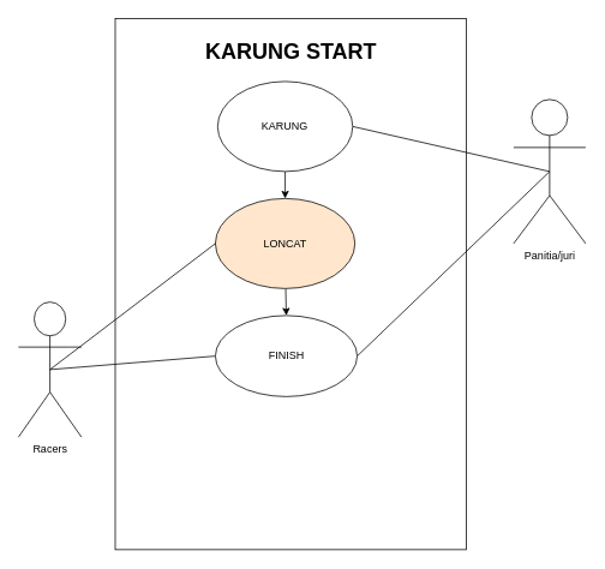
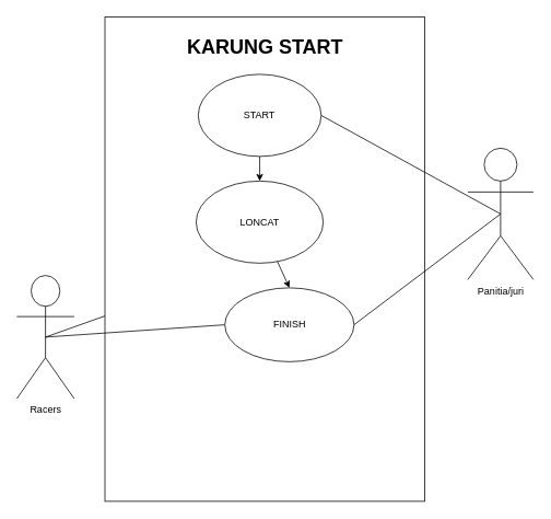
  <mxCell id="0" />
  <mxCell id="1" parent="0" />
  <mxCell id="2" value="&lt;h1&gt;KARUNG START&lt;/h1&gt;" style="rounded=0;whiteSpace=wrap;html=1;align=center;verticalAlign=top;" vertex="1" parent="1"><mxGeometry x="127.5" y="20" width="390" height="590" as="geometry" /></mxCell>
  <mxCell id="3" style="rounded=0;orthogonalLoop=1;jettySize=auto;html=1;entryX=0;entryY=0.5;entryDx=0;entryDy=0;endArrow=none;endFill=0;exitX=0.5;exitY=0.5;exitDx=0;exitDy=0;exitPerimeter=0;" edge="1" parent="1" source="4" target="10"><mxGeometry relative="1" as="geometry" /></mxCell>
  <mxCell id="4" value="Racers" style="shape=umlActor;verticalLabelPosition=bottom;verticalAlign=top;html=1;outlineConnect=0;" vertex="1" parent="1"><mxGeometry x="20" y="335" width="70" height="150" as="geometry" /></mxCell>
  <mxCell id="5" style="rounded=0;orthogonalLoop=1;jettySize=auto;html=1;entryX=1;entryY=0.5;entryDx=0;entryDy=0;endArrow=none;endFill=0;exitX=0.5;exitY=0.5;exitDx=0;exitDy=0;exitPerimeter=0;" edge="1" parent="1" source="7" target="13"><mxGeometry relative="1" as="geometry" /></mxCell>
  <mxCell id="6" style="rounded=0;orthogonalLoop=1;jettySize=auto;html=1;entryX=1;entryY=0.5;entryDx=0;entryDy=0;endArrow=none;endFill=0;exitX=0.5;exitY=0.5;exitDx=0;exitDy=0;exitPerimeter=0;" edge="1" parent="1" source="7" target="10"><mxGeometry relative="1" as="geometry" /></mxCell>
- <mxCell id="7" value="Panitia/juri" style="shape=umlActor;verticalLabelPosition=bottom;verticalAlign=top;html=1;outlineConnect=0;" vertex="1" parent="1"><mxGeometry x="570" y="110" width="80" height="160" as="geometry" /></mxCell>
+ <mxCell id="7" value="Panitia/juri" style="shape=umlActor;verticalLabelPosition=bottom;verticalAlign=top;html=1;outlineConnect=0;" vertex="1" parent="1"><mxGeometry x="570" y="180" width="80" height="160" as="geometry" /></mxCell>
  <mxCell id="8" style="rounded=0;orthogonalLoop=1;jettySize=auto;html=1;entryX=0.5;entryY=0;entryDx=0;entryDy=0;" edge="1" parent="1" source="9" target="10"><mxGeometry relative="1" as="geometry" /></mxCell>
- <mxCell id="9" value="LONCAT" style="ellipse;whiteSpace=wrap;html=1;fillColor=#ffe6cc;" vertex="1" parent="1"><mxGeometry x="238.75" y="220" width="155" height="100" as="geometry" /></mxCell>
- <mxCell id="10" value="FINISH" style="ellipse;whiteSpace=wrap;html=1;" vertex="1" parent="1"><mxGeometry x="238.75" y="350" width="157.5" height="90" as="geometry" /></mxCell>
- <mxCell id="11" value="" style="endArrow=none;html=1;rounded=0;entryX=0;entryY=0.5;entryDx=0;entryDy=0;exitX=0.5;exitY=0.5;exitDx=0;exitDy=0;exitPerimeter=0;" edge="1" parent="1" source="4" target="9"><mxGeometry width="50" height="50" relative="1" as="geometry"><mxPoint x="290" y="440" as="sourcePoint" /><mxPoint x="340" y="390" as="targetPoint" /></mxGeometry></mxCell>
+ <mxCell id="9" value="LONCAT" style="ellipse;whiteSpace=wrap;html=1;" vertex="1" parent="1"><mxGeometry x="238.75" y="220" width="155" height="100" as="geometry" /></mxCell>
+ <mxCell id="10" value="FINISH" style="ellipse;whiteSpace=wrap;html=1;" vertex="1" parent="1"><mxGeometry x="273.75" y="350" width="157.5" height="90" as="geometry" /></mxCell>
+ <mxCell id="11" value="" style="endArrow=none;html=1;rounded=0;exitX=0.5;exitY=0.5;exitDx=0;exitDy=0;exitPerimeter=0;" edge="1" parent="1" source="4" target="2"><mxGeometry width="50" height="50" relative="1" as="geometry"><mxPoint x="290" y="440" as="sourcePoint" /><mxPoint x="340" y="390" as="targetPoint" /></mxGeometry></mxCell>
  <mxCell id="12" style="rounded=0;orthogonalLoop=1;jettySize=auto;html=1;exitX=0.5;exitY=1;exitDx=0;exitDy=0;entryX=0.5;entryY=0;entryDx=0;entryDy=0;" edge="1" parent="1" source="13" target="9"><mxGeometry relative="1" as="geometry" /></mxCell>
- <mxCell id="13" value="KARUNG" style="ellipse;whiteSpace=wrap;html=1;" vertex="1" parent="1"><mxGeometry x="241.25" y="90" width="150" height="100" as="geometry" /></mxCell>
+ <mxCell id="13" value="START" style="ellipse;whiteSpace=wrap;html=1;" vertex="1" parent="1"><mxGeometry x="241.25" y="90" width="150" height="100" as="geometry" /></mxCell>
